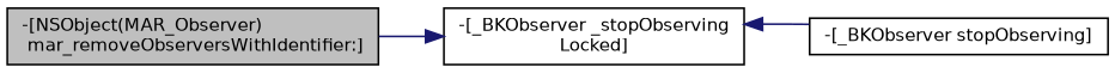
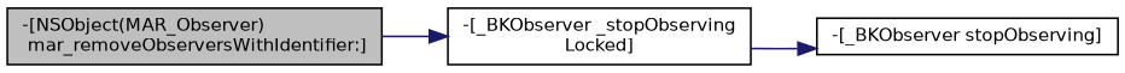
  digraph {
    rankdir=LR
    node [color=black fillcolor=white fontname=Helvetica fontsize=10 shape=record style=filled]
    edge [color=midnightblue fontname=Helvetica fontsize=10 labelfontname=Helvetica labelfontsize=10 style=solid]
    n1 [fillcolor=grey75 fontcolor=black height=0.2 label="-[NSObject(MAR_Observer)\l mar_removeObserversWithIdentifier:]" width=0.4]
    n2 [height=0.2 label="-[_BKObserver _stopObserving\lLocked]" width=0.4]
    n3 [height=0.2 label="-[_BKObserver stopObserving]" width=0.4]
    n1 -> n2
-   n3 -> n2
+   n2 -> n3
  }
